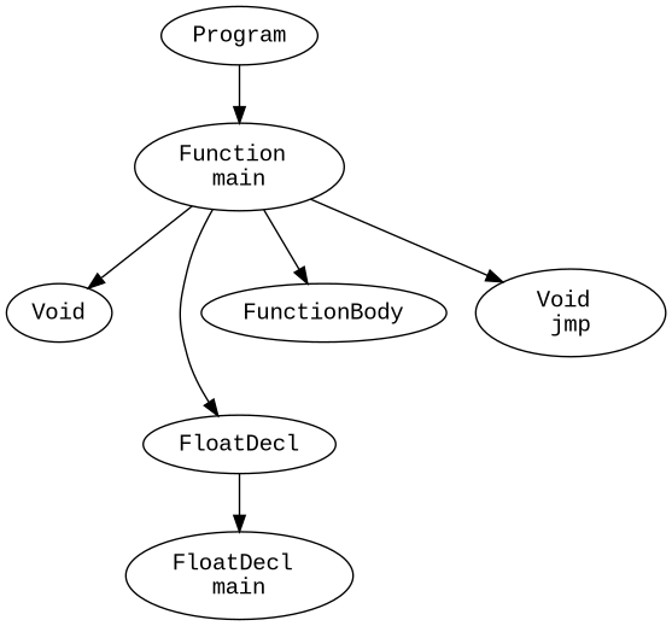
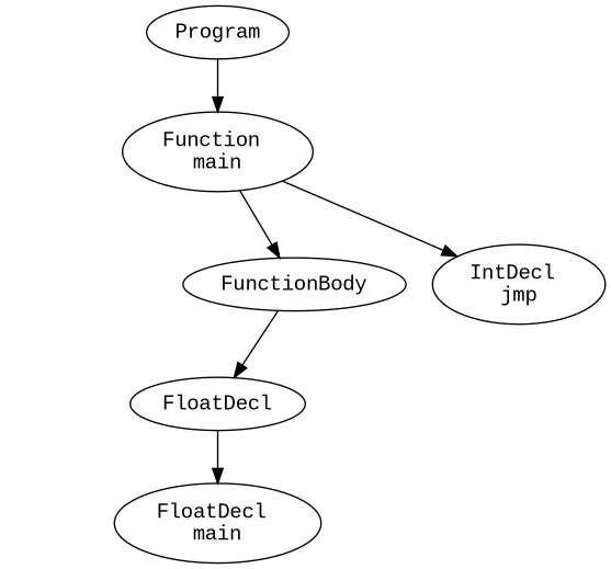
  digraph {
    fontname="Liberation Mono"
    node [fontname="Liberation Mono"]
    edge [fontname="Liberation Mono"]
    n1 [label=Program]
    n2 [label="Function \nmain"]
-   n3 [label=Void]
    n4 [label=FloatDecl]
    n5 [label=FunctionBody]
-   n6 [label="Void \njmp"]
+   n6 [label="IntDecl \njmp"]
    n7 [label="FloatDecl \nmain"]
    n1 -> n2
-   n2 -> n3
-   n2 -> n4
+   n5 -> n4
    n2 -> n5
    n2 -> n6
    n4 -> n7
  }
